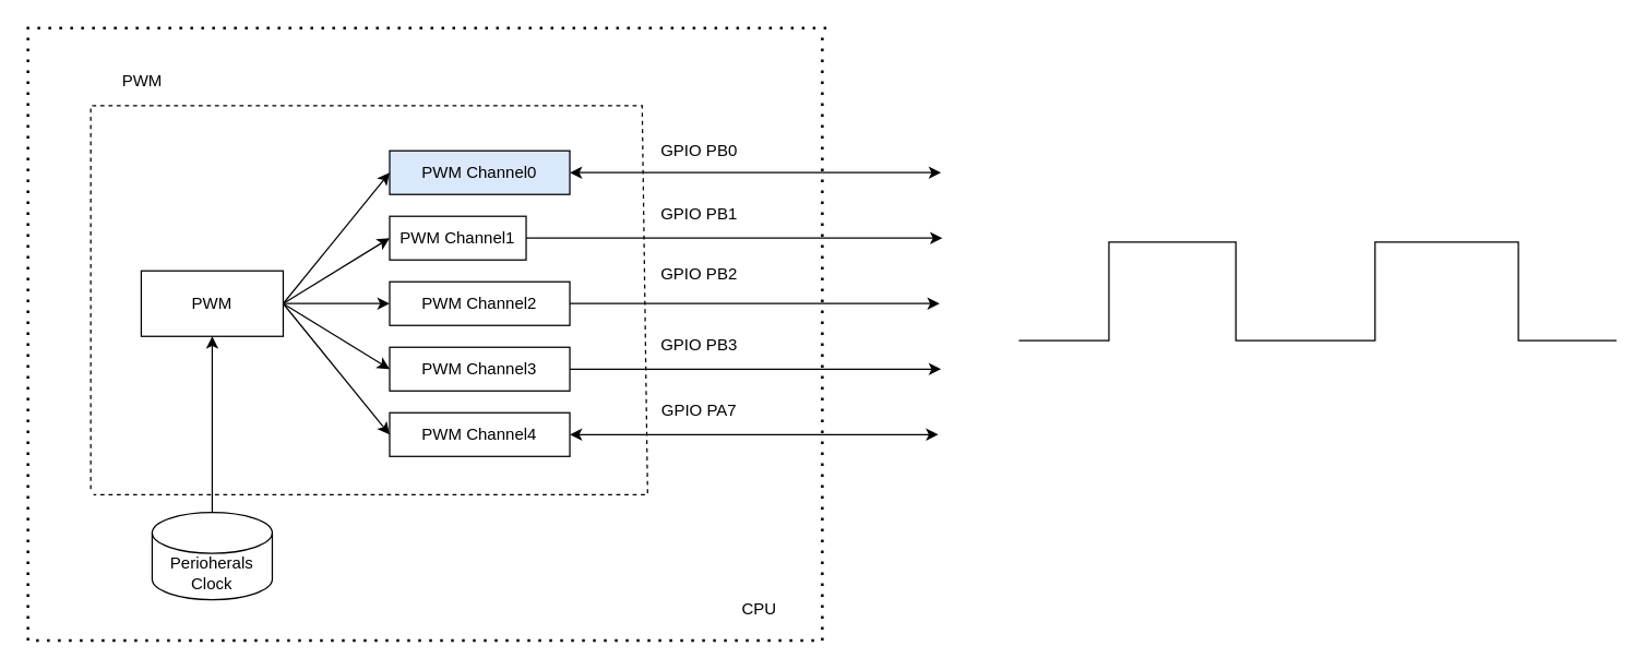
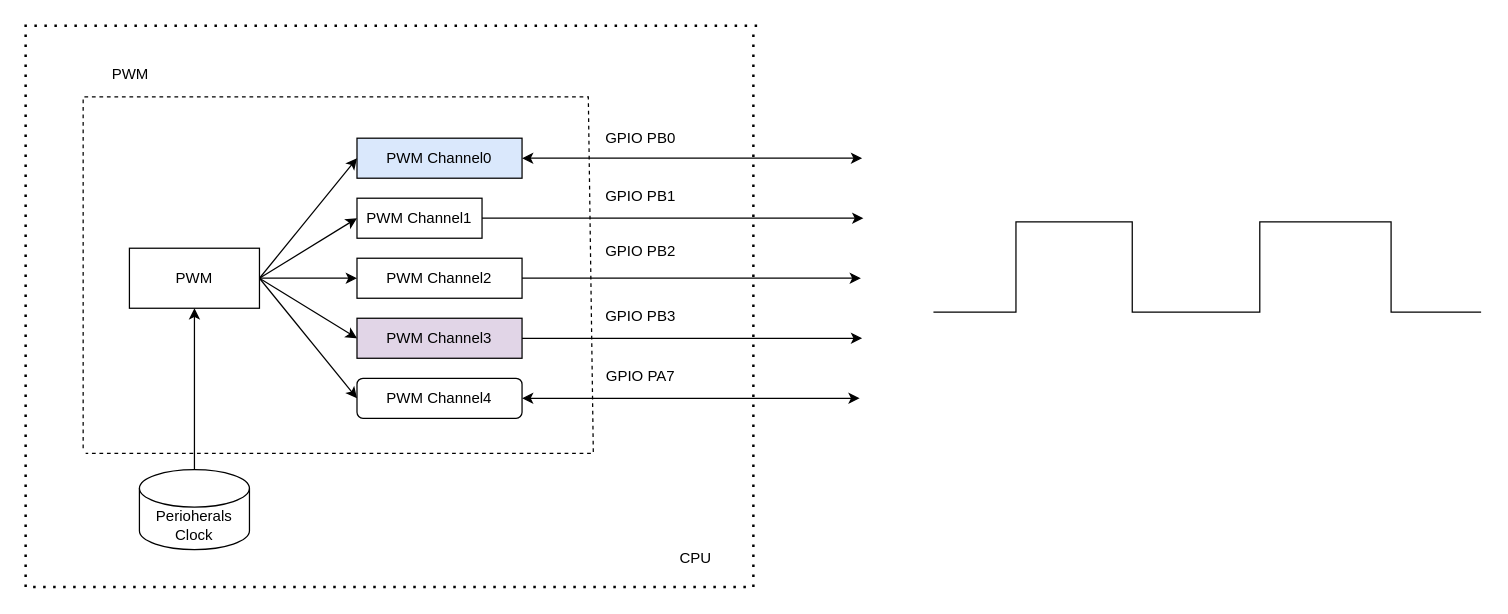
  <mxCell id="0" />
  <mxCell id="1" parent="0" />
  <mxCell id="2" value="PWM" style="rounded=0;whiteSpace=wrap;html=1;" parent="1" vertex="1"><mxGeometry x="103" y="198" width="104" height="48" as="geometry" /></mxCell>
  <mxCell id="3" value="Perioherals&lt;div&gt;Clock&lt;/div&gt;" style="shape=cylinder3;whiteSpace=wrap;html=1;boundedLbl=1;backgroundOutline=1;size=15;" parent="1" vertex="1"><mxGeometry x="111" y="375" width="88" height="64" as="geometry" /></mxCell>
  <mxCell id="4" value="" style="endArrow=classic;html=1;rounded=0;exitX=0.5;exitY=0;exitDx=0;exitDy=0;exitPerimeter=0;entryX=0.5;entryY=1;entryDx=0;entryDy=0;" parent="1" source="3" target="2" edge="1"><mxGeometry width="50" height="50" relative="1" as="geometry"><mxPoint x="152" y="292" as="sourcePoint" /><mxPoint x="202" y="242" as="targetPoint" /></mxGeometry></mxCell>
  <mxCell id="5" value="PWM Channel0" style="rounded=0;whiteSpace=wrap;html=1;fillColor=#dae8fc;" parent="1" vertex="1"><mxGeometry x="285" y="110" width="132" height="32" as="geometry" /></mxCell>
  <mxCell id="6" value="PWM Channel1" style="rounded=0;whiteSpace=wrap;html=1;" parent="1" vertex="1"><mxGeometry x="285" y="158" width="100" height="32" as="geometry" /></mxCell>
  <mxCell id="7" value="PWM Channel2" style="rounded=0;whiteSpace=wrap;html=1;" parent="1" vertex="1"><mxGeometry x="285" y="206" width="132" height="32" as="geometry" /></mxCell>
- <mxCell id="8" value="PWM Channel3" style="rounded=0;whiteSpace=wrap;html=1;" parent="1" vertex="1"><mxGeometry x="285" y="254" width="132" height="32" as="geometry" /></mxCell>
- <mxCell id="9" value="PWM Channel4" style="rounded=0;whiteSpace=wrap;html=1;" parent="1" vertex="1"><mxGeometry x="285" y="302" width="132" height="32" as="geometry" /></mxCell>
+ <mxCell id="8" value="PWM Channel3" style="rounded=0;whiteSpace=wrap;html=1;fillColor=#e1d5e7;" parent="1" vertex="1"><mxGeometry x="285" y="254" width="132" height="32" as="geometry" /></mxCell>
+ <mxCell id="9" value="PWM Channel4" style="whiteSpace=wrap;html=1;rounded=1;" parent="1" vertex="1"><mxGeometry x="285" y="302" width="132" height="32" as="geometry" /></mxCell>
  <mxCell id="10" value="" style="endArrow=classic;html=1;rounded=0;exitX=1;exitY=0.5;exitDx=0;exitDy=0;entryX=0;entryY=0.5;entryDx=0;entryDy=0;" parent="1" source="2" target="5" edge="1"><mxGeometry width="50" height="50" relative="1" as="geometry"><mxPoint x="477" y="273" as="sourcePoint" /><mxPoint x="527" y="223" as="targetPoint" /><Array as="points" /></mxGeometry></mxCell>
  <mxCell id="11" value="" style="endArrow=classic;html=1;rounded=0;exitX=1;exitY=0.5;exitDx=0;exitDy=0;entryX=0;entryY=0.5;entryDx=0;entryDy=0;" parent="1" source="2" target="6" edge="1"><mxGeometry width="50" height="50" relative="1" as="geometry"><mxPoint x="216" y="322" as="sourcePoint" /><mxPoint x="266" y="272" as="targetPoint" /></mxGeometry></mxCell>
  <mxCell id="12" value="" style="endArrow=classic;html=1;rounded=0;exitX=1;exitY=0.5;exitDx=0;exitDy=0;entryX=0;entryY=0.5;entryDx=0;entryDy=0;" parent="1" source="2" target="7" edge="1"><mxGeometry width="50" height="50" relative="1" as="geometry"><mxPoint x="228" y="336" as="sourcePoint" /><mxPoint x="278" y="286" as="targetPoint" /></mxGeometry></mxCell>
  <mxCell id="13" value="" style="endArrow=classic;html=1;rounded=0;exitX=1;exitY=0.5;exitDx=0;exitDy=0;entryX=0;entryY=0.5;entryDx=0;entryDy=0;" parent="1" source="2" target="8" edge="1"><mxGeometry width="50" height="50" relative="1" as="geometry"><mxPoint x="202" y="335" as="sourcePoint" /><mxPoint x="252" y="285" as="targetPoint" /></mxGeometry></mxCell>
  <mxCell id="14" value="" style="endArrow=classic;html=1;rounded=0;exitX=1;exitY=0.5;exitDx=0;exitDy=0;entryX=0;entryY=0.5;entryDx=0;entryDy=0;" parent="1" source="2" target="9" edge="1"><mxGeometry width="50" height="50" relative="1" as="geometry"><mxPoint x="215" y="359" as="sourcePoint" /><mxPoint x="265" y="309" as="targetPoint" /></mxGeometry></mxCell>
  <mxCell id="15" value="" style="endArrow=classic;html=1;rounded=0;exitX=1;exitY=0.5;exitDx=0;exitDy=0;" parent="1" source="6" edge="1"><mxGeometry width="50" height="50" relative="1" as="geometry"><mxPoint x="560" y="246" as="sourcePoint" /><mxPoint x="690" y="174" as="targetPoint" /></mxGeometry></mxCell>
  <mxCell id="16" value="" style="endArrow=classic;html=1;rounded=0;exitX=1;exitY=0.5;exitDx=0;exitDy=0;" parent="1" source="7" edge="1"><mxGeometry width="50" height="50" relative="1" as="geometry"><mxPoint x="507" y="258" as="sourcePoint" /><mxPoint x="688" y="222" as="targetPoint" /></mxGeometry></mxCell>
  <mxCell id="17" value="" style="endArrow=classic;html=1;rounded=0;exitX=1;exitY=0.5;exitDx=0;exitDy=0;" parent="1" source="8" edge="1"><mxGeometry width="50" height="50" relative="1" as="geometry"><mxPoint x="574" y="347" as="sourcePoint" /><mxPoint x="689" y="270" as="targetPoint" /></mxGeometry></mxCell>
  <mxCell id="18" value="GPIO PB0" style="text;html=1;align=center;verticalAlign=middle;whiteSpace=wrap;rounded=0;" parent="1" vertex="1"><mxGeometry x="482" y="95" width="60" height="30" as="geometry" /></mxCell>
  <mxCell id="19" value="" style="endArrow=classic;startArrow=classic;html=1;rounded=0;exitX=1;exitY=0.5;exitDx=0;exitDy=0;" parent="1" source="5" edge="1"><mxGeometry width="50" height="50" relative="1" as="geometry"><mxPoint x="556" y="138" as="sourcePoint" /><mxPoint x="689" y="126" as="targetPoint" /></mxGeometry></mxCell>
  <mxCell id="20" value="" style="endArrow=classic;startArrow=classic;html=1;rounded=0;exitX=1;exitY=0.5;exitDx=0;exitDy=0;" parent="1" source="9" edge="1"><mxGeometry width="50" height="50" relative="1" as="geometry"><mxPoint x="491" y="352" as="sourcePoint" /><mxPoint x="687" y="318" as="targetPoint" /></mxGeometry></mxCell>
  <mxCell id="21" value="GPIO PB1" style="text;html=1;align=center;verticalAlign=middle;whiteSpace=wrap;rounded=0;" parent="1" vertex="1"><mxGeometry x="482" y="142" width="60" height="30" as="geometry" /></mxCell>
  <mxCell id="22" value="GPIO PB2" style="text;html=1;align=center;verticalAlign=middle;whiteSpace=wrap;rounded=0;" parent="1" vertex="1"><mxGeometry x="482" y="186" width="60" height="30" as="geometry" /></mxCell>
  <mxCell id="23" value="GPIO PB3" style="text;html=1;align=center;verticalAlign=middle;whiteSpace=wrap;rounded=0;" parent="1" vertex="1"><mxGeometry x="482" y="238" width="60" height="30" as="geometry" /></mxCell>
  <mxCell id="24" value="GPIO PA7" style="text;html=1;align=center;verticalAlign=middle;whiteSpace=wrap;rounded=0;" parent="1" vertex="1"><mxGeometry x="482" y="286" width="60" height="30" as="geometry" /></mxCell>
  <mxCell id="25" value="" style="endArrow=none;dashed=1;html=1;rounded=0;" parent="1" edge="1"><mxGeometry width="50" height="50" relative="1" as="geometry"><mxPoint x="66" y="358" as="sourcePoint" /><mxPoint x="68" y="362" as="targetPoint" /><Array as="points"><mxPoint x="66" y="77" /><mxPoint x="470" y="77" /><mxPoint x="474" y="362" /></Array></mxGeometry></mxCell>
  <mxCell id="26" value="PWM" style="text;html=1;align=center;verticalAlign=middle;whiteSpace=wrap;rounded=0;" parent="1" vertex="1"><mxGeometry x="74" y="44" width="60" height="30" as="geometry" /></mxCell>
  <mxCell id="27" value="" style="endArrow=none;dashed=1;html=1;dashPattern=1 3;strokeWidth=2;rounded=0;" parent="1" edge="1"><mxGeometry width="50" height="50" relative="1" as="geometry"><mxPoint x="602" y="27" as="sourcePoint" /><mxPoint x="605" y="20" as="targetPoint" /><Array as="points"><mxPoint x="602" y="469" /><mxPoint x="20" y="469" /><mxPoint x="20" y="20" /></Array></mxGeometry></mxCell>
  <mxCell id="28" value="CPU" style="text;html=1;align=center;verticalAlign=middle;whiteSpace=wrap;rounded=0;" parent="1" vertex="1"><mxGeometry x="526" y="431" width="60" height="30" as="geometry" /></mxCell>
  <mxCell id="29" value="" style="endArrow=none;html=1;rounded=0;" parent="1" edge="1"><mxGeometry width="50" height="50" relative="1" as="geometry"><mxPoint x="746" y="249" as="sourcePoint" /><mxPoint x="1184" y="249" as="targetPoint" /><Array as="points"><mxPoint x="812" y="249" /><mxPoint x="812" y="177" /><mxPoint x="905" y="177" /><mxPoint x="905" y="249" /><mxPoint x="1007" y="249" /><mxPoint x="1007" y="177" /><mxPoint x="1112" y="177" /><mxPoint x="1112" y="249" /></Array></mxGeometry></mxCell>
